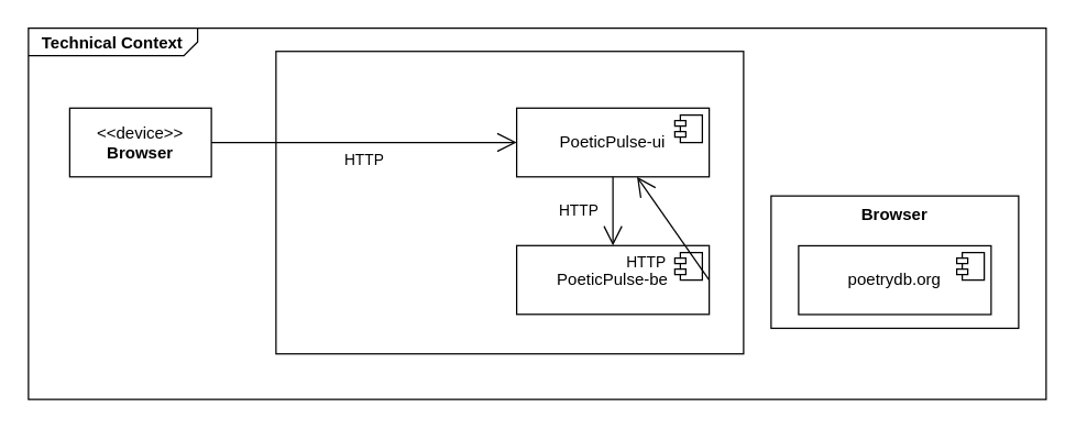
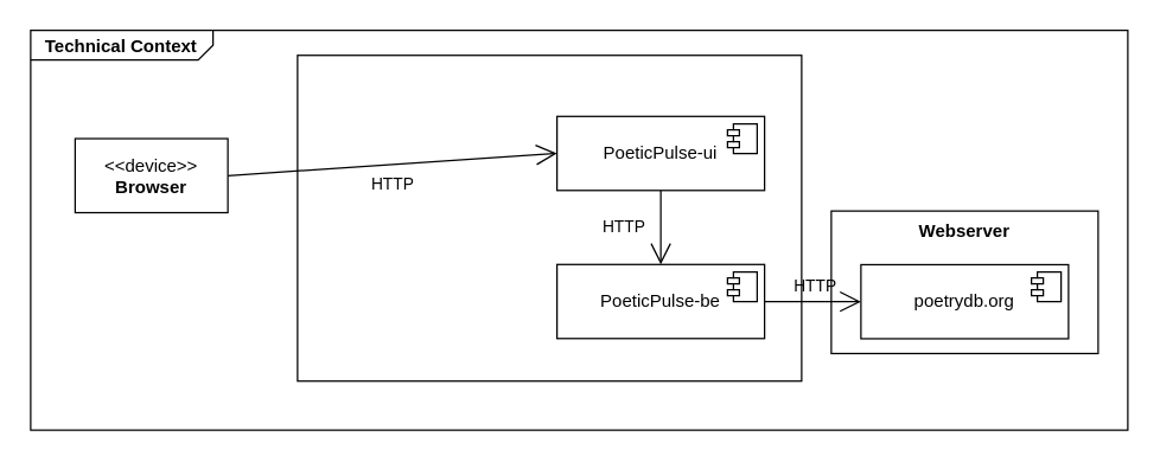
  <mxCell id="0" />
  <mxCell id="1" parent="0" />
  <mxCell id="2" value="&lt;p style=&quot;margin:0px;margin-top:4px;margin-left:10px;text-align:left;&quot;&gt;&lt;b&gt;Technical Context&lt;/b&gt;&lt;/p&gt;" style="html=1;shape=mxgraph.sysml.package;labelX=123.17;align=left;spacingLeft=10;overflow=fill;recursiveResize=0;" vertex="1" parent="1"><mxGeometry x="20" y="20" width="740" height="270" as="geometry" /></mxCell>
- <mxCell id="3" value="Browser" style="strokeColor=inherit;fillColor=inherit;gradientColor=inherit;shape=rect;fontStyle=1;html=1;whiteSpace=wrap;align=center;verticalAlign=top;" vertex="1" parent="2"><mxGeometry x="540" y="122.01" width="180" height="96.25" as="geometry" /></mxCell>
- <mxCell id="4" value="&lt;p&gt;&amp;lt;&amp;lt;device&amp;gt;&amp;gt;&lt;br&gt;&lt;b&gt;Browser&lt;/b&gt;&lt;/p&gt;" style="shape=rect;html=1;overflow=fill;whiteSpace=wrap;align=center;" vertex="1" parent="2"><mxGeometry x="30" y="58.13" width="103" height="50" as="geometry" /></mxCell>
+ <mxCell id="3" value="Webserver" style="strokeColor=inherit;fillColor=inherit;gradientColor=inherit;shape=rect;fontStyle=1;html=1;whiteSpace=wrap;align=center;verticalAlign=top;" vertex="1" parent="2"><mxGeometry x="540" y="122.01" width="180" height="96.25" as="geometry" /></mxCell>
+ <mxCell id="4" value="&lt;p&gt;&amp;lt;&amp;lt;device&amp;gt;&amp;gt;&lt;br&gt;&lt;b&gt;Browser&lt;/b&gt;&lt;/p&gt;" style="shape=rect;html=1;overflow=fill;whiteSpace=wrap;align=center;" vertex="1" parent="2"><mxGeometry x="30" y="73.13" width="103" height="50" as="geometry" /></mxCell>
  <mxCell id="5" value="&lt;span style=&quot;font-weight: normal;&quot;&gt;poetrydb.org&lt;/span&gt;" style="strokeColor=inherit;fillColor=inherit;gradientColor=inherit;shape=rect;fontStyle=1;html=1;whiteSpace=wrap;align=center;verticalAlign=middle;" vertex="1" parent="2"><mxGeometry x="560" y="158.26" width="140" height="50" as="geometry" /></mxCell>
  <mxCell id="6" value="" style="shape=component;jettyWidth=8;jettyHeight=4;" vertex="1" parent="2"><mxGeometry x="675" y="163.26" width="20" height="20" as="geometry" /></mxCell>
  <mxCell id="7" value="" style="strokeColor=inherit;fillColor=inherit;gradientColor=inherit;shape=rect;fontStyle=1;html=1;whiteSpace=wrap;align=center;" vertex="1" parent="2"><mxGeometry x="180" y="16.88" width="340" height="220" as="geometry" /></mxCell>
  <mxCell id="8" value="HTTP" style="strokeColor=inherit;fillColor=inherit;gradientColor=inherit;edgeStyle=none;endArrow=open;verticalAlign=top;labelBackgroundColor=none;endSize=12;html=1;rounded=0;entryX=0;entryY=0.5;entryDx=0;entryDy=0;exitX=1;exitY=0.5;exitDx=0;exitDy=0;" edge="1" parent="2" source="4" target="9"><mxGeometry relative="1" as="geometry"><mxPoint x="142.2" y="82.44" as="sourcePoint" /><mxPoint x="290.0" y="82.56" as="targetPoint" /></mxGeometry></mxCell>
  <mxCell id="9" value="&lt;span style=&quot;font-weight: normal;&quot;&gt;PoeticPulse-ui&lt;/span&gt;" style="strokeColor=inherit;fillColor=inherit;gradientColor=inherit;shape=rect;fontStyle=1;html=1;whiteSpace=wrap;align=center;verticalAlign=middle;" vertex="1" parent="2"><mxGeometry x="355" y="58.13" width="140" height="50" as="geometry" /></mxCell>
  <mxCell id="10" value="" style="shape=component;jettyWidth=8;jettyHeight=4;" vertex="1" parent="2"><mxGeometry x="470" y="63.13" width="20" height="20" as="geometry" /></mxCell>
  <mxCell id="11" value="" style="shape=component;jettyWidth=8;jettyHeight=4;" vertex="1" parent="2"><mxGeometry x="470" y="163.13" width="20" height="20" as="geometry" /></mxCell>
  <mxCell id="12" value="&lt;span style=&quot;font-weight: normal;&quot;&gt;PoeticPulse-be&lt;/span&gt;" style="strokeColor=inherit;fillColor=inherit;gradientColor=inherit;shape=rect;fontStyle=1;html=1;whiteSpace=wrap;align=center;verticalAlign=middle;" vertex="1" parent="2"><mxGeometry x="355" y="158.13" width="140" height="50" as="geometry" /></mxCell>
  <mxCell id="13" value="" style="shape=component;jettyWidth=8;jettyHeight=4;" vertex="1" parent="2"><mxGeometry x="470" y="163.13" width="20" height="20" as="geometry" /></mxCell>
- <mxCell id="14" value="HTTP" style="strokeColor=inherit;fillColor=inherit;gradientColor=inherit;edgeStyle=none;endArrow=open;verticalAlign=top;labelBackgroundColor=none;endSize=12;html=1;rounded=0;exitX=1;exitY=0.5;exitDx=0;exitDy=0;" edge="1" parent="2" source="12" target="9"><mxGeometry x="0.046" y="23" relative="1" as="geometry"><mxPoint x="497" y="83.13" as="sourcePoint" /><mxPoint x="562" y="83" as="targetPoint" /><mxPoint as="offset" /></mxGeometry></mxCell>
+ <mxCell id="14" value="HTTP" style="strokeColor=inherit;fillColor=inherit;gradientColor=inherit;edgeStyle=none;endArrow=open;verticalAlign=top;labelBackgroundColor=none;endSize=12;html=1;rounded=0;exitX=1;exitY=0.5;exitDx=0;exitDy=0;entryX=0;entryY=0.5;entryDx=0;entryDy=0;" edge="1" parent="2" source="12" target="5"><mxGeometry x="0.046" y="23" relative="1" as="geometry"><mxPoint x="497" y="83.13" as="sourcePoint" /><mxPoint x="562" y="83" as="targetPoint" /><mxPoint as="offset" /></mxGeometry></mxCell>
  <mxCell id="15" value="HTTP" style="strokeColor=inherit;fillColor=inherit;gradientColor=inherit;edgeStyle=none;endArrow=open;verticalAlign=top;labelBackgroundColor=none;endSize=12;html=1;rounded=0;exitX=0.5;exitY=1;exitDx=0;exitDy=0;entryX=0.5;entryY=0;entryDx=0;entryDy=0;" edge="1" parent="2"><mxGeometry x="-0.525" y="-25" relative="1" as="geometry"><mxPoint x="425.0" y="108.13" as="sourcePoint" /><mxPoint x="425.0" y="158.13" as="targetPoint" /><mxPoint as="offset" /></mxGeometry></mxCell>
